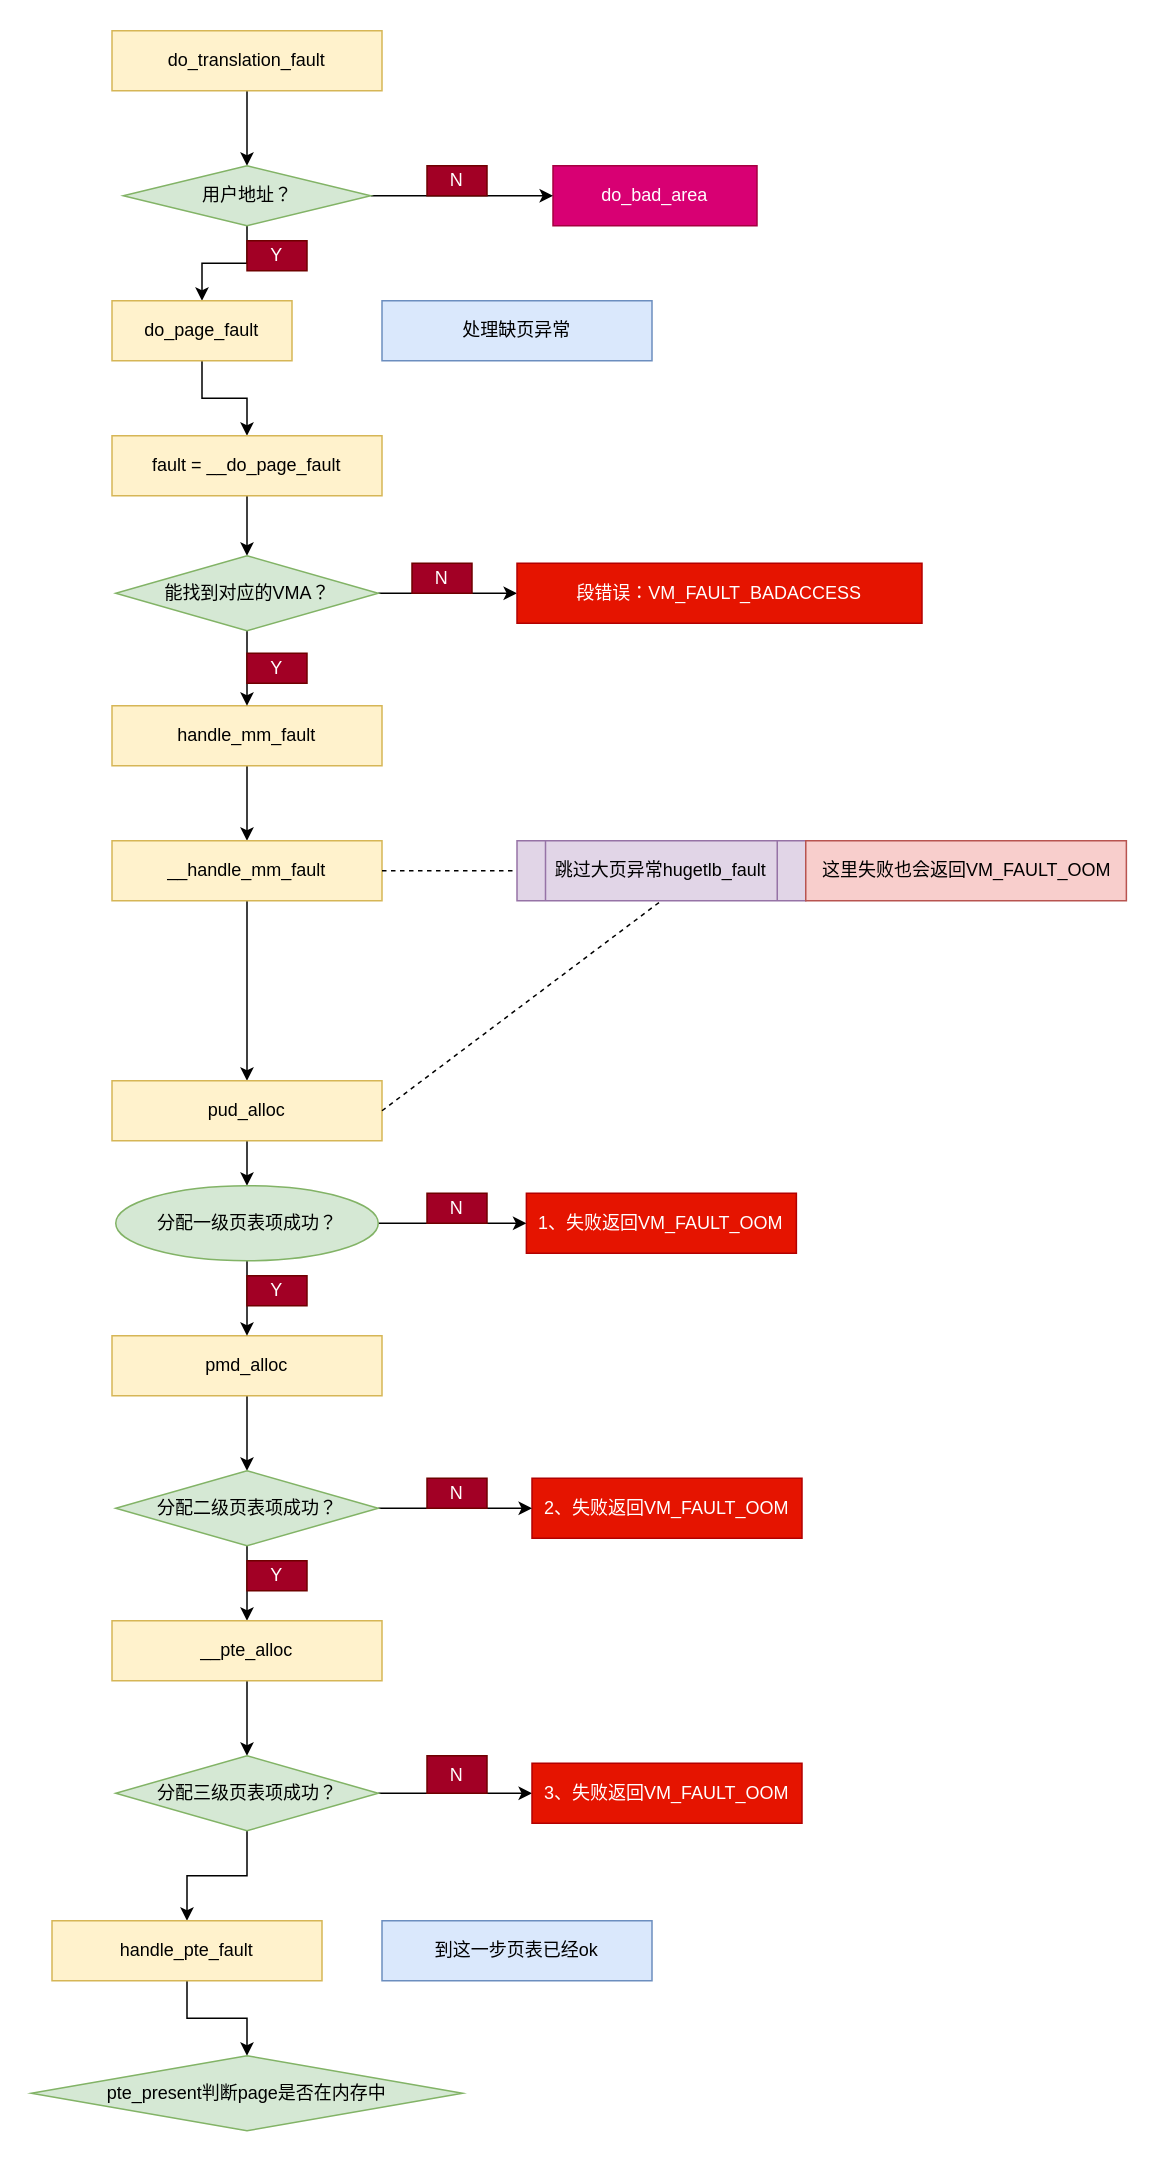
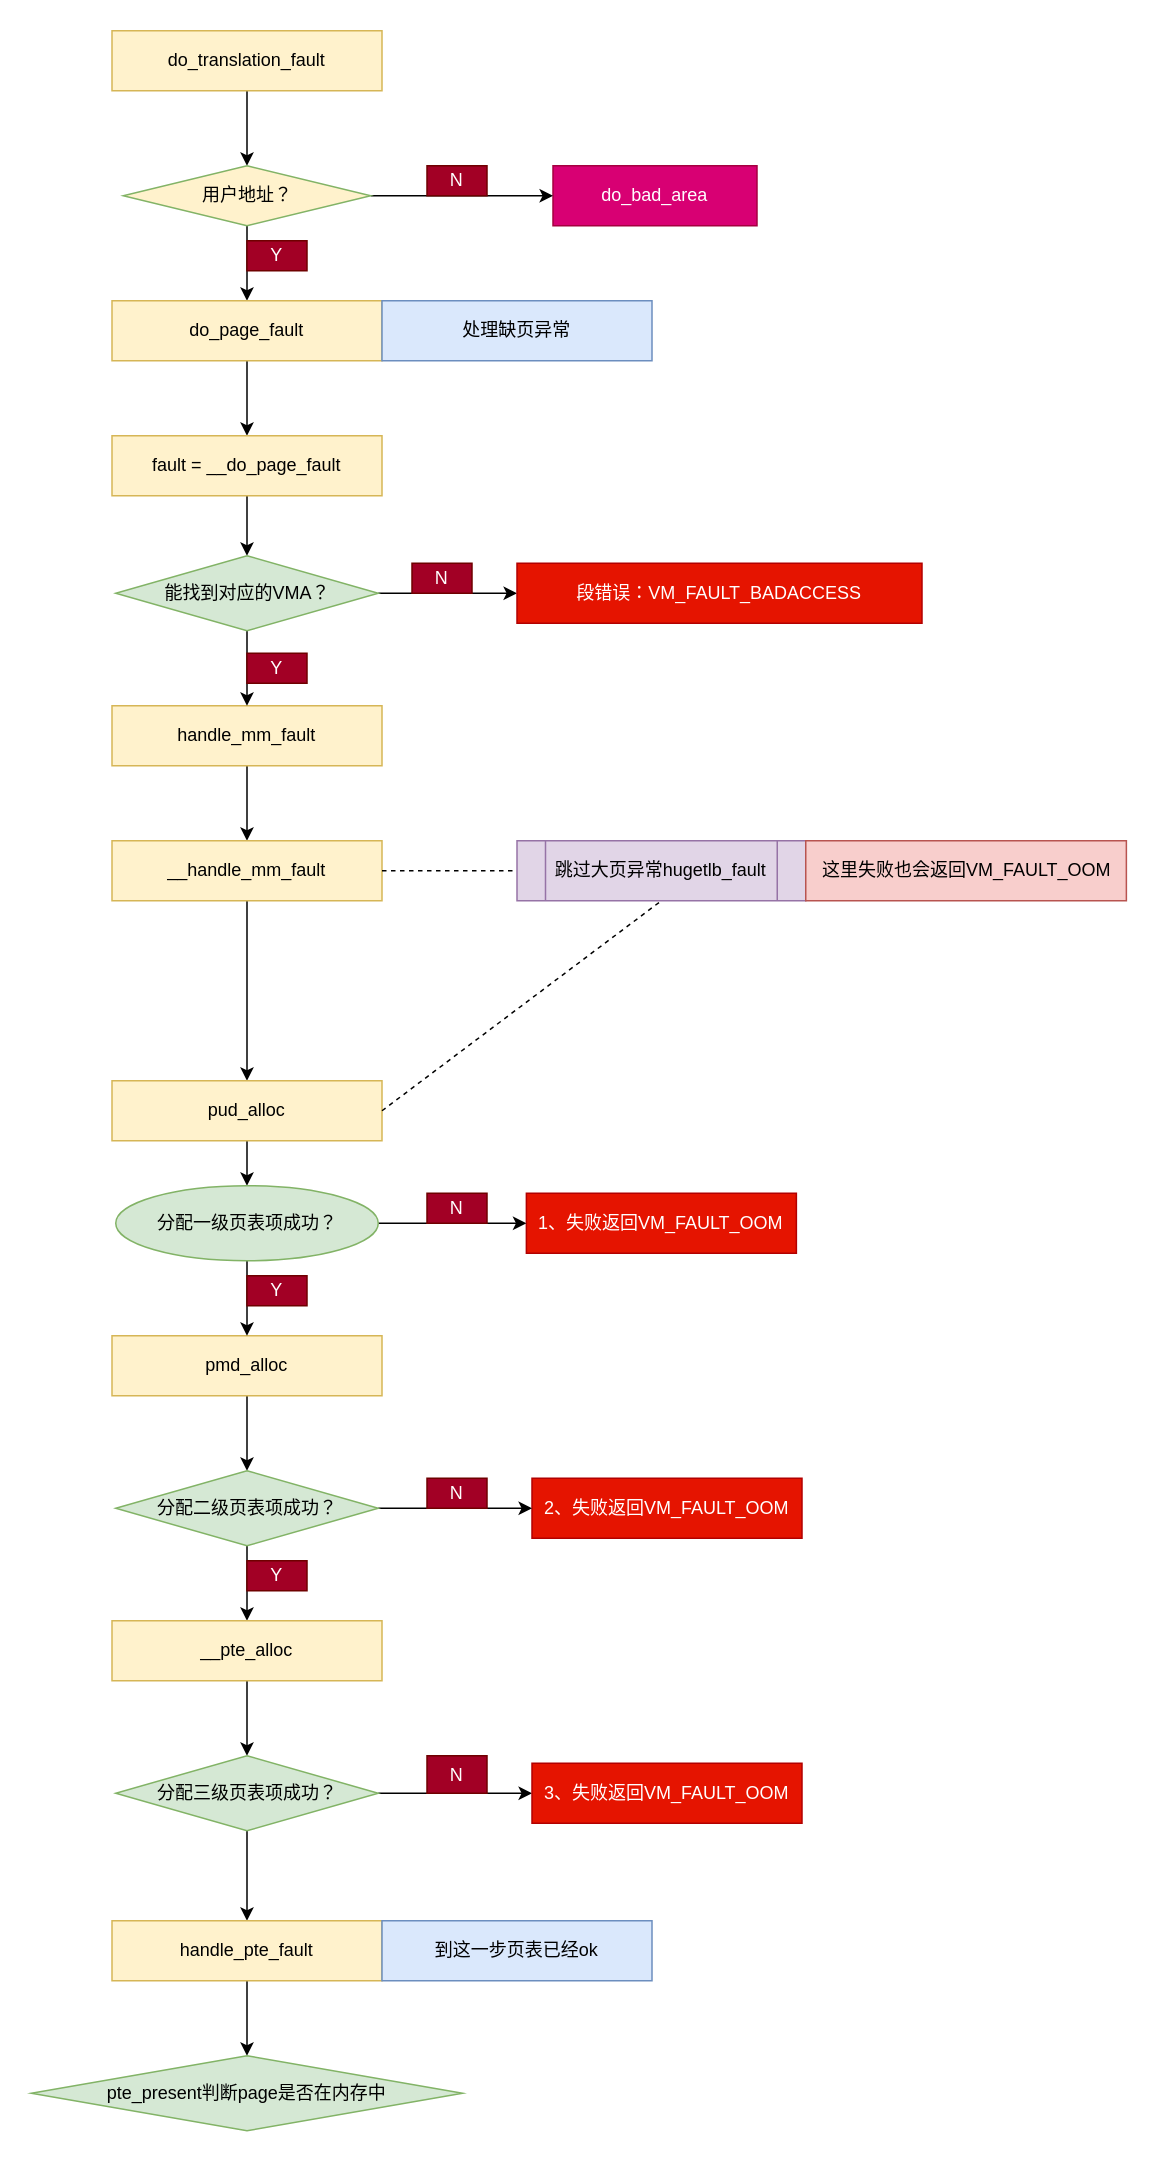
  <mxCell id="0" />
  <mxCell id="1" parent="0" />
  <mxCell id="2" style="edgeStyle=orthogonalEdgeStyle;rounded=0;orthogonalLoop=1;jettySize=auto;html=1;entryX=0.5;entryY=0;entryDx=0;entryDy=0;" edge="1" parent="1" source="3" target="7"><mxGeometry relative="1" as="geometry" /></mxCell>
  <mxCell id="3" value="do_translation_fault" style="rounded=0;whiteSpace=wrap;html=1;fillColor=#fff2cc;strokeColor=#d6b656;" vertex="1" parent="1"><mxGeometry x="74" y="20" width="180" height="40" as="geometry" /></mxCell>
  <mxCell id="4" value="do_bad_area" style="rounded=0;whiteSpace=wrap;html=1;fillColor=#d80073;strokeColor=#A50040;fontColor=#ffffff;" vertex="1" parent="1"><mxGeometry x="368" y="110" width="136" height="40" as="geometry" /></mxCell>
  <mxCell id="5" style="edgeStyle=orthogonalEdgeStyle;rounded=0;orthogonalLoop=1;jettySize=auto;html=1;exitX=1;exitY=0.5;exitDx=0;exitDy=0;entryX=0;entryY=0.5;entryDx=0;entryDy=0;" edge="1" parent="1" source="7" target="4"><mxGeometry relative="1" as="geometry" /></mxCell>
  <mxCell id="6" style="edgeStyle=orthogonalEdgeStyle;rounded=0;orthogonalLoop=1;jettySize=auto;html=1;exitX=0.5;exitY=1;exitDx=0;exitDy=0;entryX=0.5;entryY=0;entryDx=0;entryDy=0;" edge="1" parent="1" source="7" target="10"><mxGeometry relative="1" as="geometry" /></mxCell>
- <mxCell id="7" value="用户地址？" style="rhombus;whiteSpace=wrap;html=1;fillColor=#d5e8d4;strokeColor=#82b366;" vertex="1" parent="1"><mxGeometry x="81.5" y="110" width="165" height="40" as="geometry" /></mxCell>
+ <mxCell id="7" value="用户地址？" style="rhombus;whiteSpace=wrap;html=1;fillColor=#fff2cc;strokeColor=#82b366;" vertex="1" parent="1"><mxGeometry x="81.5" y="110" width="165" height="40" as="geometry" /></mxCell>
  <mxCell id="8" value="N" style="text;html=1;strokeColor=#6F0000;fillColor=#a20025;align=center;verticalAlign=middle;whiteSpace=wrap;rounded=0;fontColor=#ffffff;" vertex="1" parent="1"><mxGeometry x="284" y="110" width="40" height="20" as="geometry" /></mxCell>
  <mxCell id="9" style="edgeStyle=orthogonalEdgeStyle;rounded=0;orthogonalLoop=1;jettySize=auto;html=1;exitX=0.5;exitY=1;exitDx=0;exitDy=0;entryX=0.5;entryY=0;entryDx=0;entryDy=0;" edge="1" parent="1" source="10" target="14"><mxGeometry relative="1" as="geometry" /></mxCell>
- <mxCell id="10" value="do_page_fault" style="rounded=0;whiteSpace=wrap;html=1;fillColor=#fff2cc;strokeColor=#d6b656;" vertex="1" parent="1"><mxGeometry x="74" y="200" width="120" height="40" as="geometry" /></mxCell>
+ <mxCell id="10" value="do_page_fault" style="rounded=0;whiteSpace=wrap;html=1;fillColor=#fff2cc;strokeColor=#d6b656;" vertex="1" parent="1"><mxGeometry x="74" y="200" width="180" height="40" as="geometry" /></mxCell>
  <mxCell id="11" value="Y" style="text;html=1;strokeColor=#6F0000;fillColor=#a20025;align=center;verticalAlign=middle;whiteSpace=wrap;rounded=0;fontColor=#ffffff;" vertex="1" parent="1"><mxGeometry x="164" y="160" width="40" height="20" as="geometry" /></mxCell>
  <mxCell id="12" value="处理缺页异常" style="text;html=1;strokeColor=#6c8ebf;fillColor=#dae8fc;align=center;verticalAlign=middle;whiteSpace=wrap;rounded=0;" vertex="1" parent="1"><mxGeometry x="254" y="200" width="180" height="40" as="geometry" /></mxCell>
  <mxCell id="13" style="edgeStyle=orthogonalEdgeStyle;rounded=0;orthogonalLoop=1;jettySize=auto;html=1;exitX=0.5;exitY=1;exitDx=0;exitDy=0;entryX=0.5;entryY=0;entryDx=0;entryDy=0;" edge="1" parent="1" source="14" target="27"><mxGeometry relative="1" as="geometry" /></mxCell>
  <mxCell id="14" value="fault = __do_page_fault" style="rounded=0;whiteSpace=wrap;html=1;fillColor=#fff2cc;strokeColor=#d6b656;" vertex="1" parent="1"><mxGeometry x="74" y="290" width="180" height="40" as="geometry" /></mxCell>
  <mxCell id="15" style="edgeStyle=orthogonalEdgeStyle;rounded=0;orthogonalLoop=1;jettySize=auto;html=1;exitX=0.5;exitY=1;exitDx=0;exitDy=0;entryX=0.5;entryY=0;entryDx=0;entryDy=0;" edge="1" parent="1" source="16" target="18"><mxGeometry relative="1" as="geometry" /></mxCell>
  <mxCell id="16" value="handle_mm_fault" style="rounded=0;whiteSpace=wrap;html=1;fillColor=#fff2cc;strokeColor=#d6b656;" vertex="1" parent="1"><mxGeometry x="74" y="470" width="180" height="40" as="geometry" /></mxCell>
  <mxCell id="17" style="edgeStyle=orthogonalEdgeStyle;rounded=0;orthogonalLoop=1;jettySize=auto;html=1;exitX=0.5;exitY=1;exitDx=0;exitDy=0;entryX=0.5;entryY=0;entryDx=0;entryDy=0;fillColor=#00FF00;" edge="1" parent="1" source="18" target="20"><mxGeometry relative="1" as="geometry" /></mxCell>
  <mxCell id="18" value="__handle_mm_fault" style="rounded=0;whiteSpace=wrap;html=1;fillColor=#fff2cc;strokeColor=#d6b656;" vertex="1" parent="1"><mxGeometry x="74" y="560" width="180" height="40" as="geometry" /></mxCell>
  <mxCell id="19" style="edgeStyle=orthogonalEdgeStyle;rounded=0;orthogonalLoop=1;jettySize=auto;html=1;exitX=0.5;exitY=1;exitDx=0;exitDy=0;entryX=0.5;entryY=0;entryDx=0;entryDy=0;" edge="1" parent="1" source="20" target="33"><mxGeometry relative="1" as="geometry" /></mxCell>
  <mxCell id="20" value="pud_alloc" style="rounded=0;whiteSpace=wrap;html=1;fillColor=#fff2cc;strokeColor=#d6b656;" vertex="1" parent="1"><mxGeometry x="74" y="720" width="180" height="40" as="geometry" /></mxCell>
  <mxCell id="21" value="1、失败返回VM_FAULT_OOM" style="text;html=1;strokeColor=#B20000;fillColor=#e51400;align=center;verticalAlign=middle;whiteSpace=wrap;rounded=0;fontColor=#ffffff;" vertex="1" parent="1"><mxGeometry x="350.25" y="795" width="180" height="40" as="geometry" /></mxCell>
  <mxCell id="22" style="edgeStyle=orthogonalEdgeStyle;rounded=0;orthogonalLoop=1;jettySize=auto;html=1;exitX=0.5;exitY=1;exitDx=0;exitDy=0;entryX=0.5;entryY=0;entryDx=0;entryDy=0;" edge="1" parent="1" source="23" target="36"><mxGeometry relative="1" as="geometry" /></mxCell>
  <mxCell id="23" value="pmd_alloc" style="rounded=0;whiteSpace=wrap;html=1;fillColor=#fff2cc;strokeColor=#d6b656;" vertex="1" parent="1"><mxGeometry x="74" y="890" width="180" height="40" as="geometry" /></mxCell>
  <mxCell id="24" value="2、失败返回VM_FAULT_OOM" style="text;html=1;strokeColor=#B20000;fillColor=#e51400;align=center;verticalAlign=middle;whiteSpace=wrap;rounded=0;fontColor=#ffffff;" vertex="1" parent="1"><mxGeometry x="354" y="985" width="180" height="40" as="geometry" /></mxCell>
  <mxCell id="25" style="edgeStyle=orthogonalEdgeStyle;rounded=0;orthogonalLoop=1;jettySize=auto;html=1;entryX=0;entryY=0.5;entryDx=0;entryDy=0;" edge="1" parent="1" source="27" target="28"><mxGeometry relative="1" as="geometry" /></mxCell>
  <mxCell id="26" style="edgeStyle=orthogonalEdgeStyle;rounded=0;orthogonalLoop=1;jettySize=auto;html=1;exitX=0.5;exitY=1;exitDx=0;exitDy=0;entryX=0.5;entryY=0;entryDx=0;entryDy=0;" edge="1" parent="1" source="27" target="16"><mxGeometry relative="1" as="geometry" /></mxCell>
  <mxCell id="27" value="能找到对应的VMA？" style="rhombus;whiteSpace=wrap;html=1;fillColor=#d5e8d4;strokeColor=#82b366;" vertex="1" parent="1"><mxGeometry x="76.5" y="370" width="175" height="50" as="geometry" /></mxCell>
  <mxCell id="28" value="段错误：VM_FAULT_BADACCESS" style="rounded=0;whiteSpace=wrap;html=1;fillColor=#e51400;strokeColor=#B20000;fontColor=#ffffff;" vertex="1" parent="1"><mxGeometry x="344" y="375" width="270" height="40" as="geometry" /></mxCell>
  <mxCell id="29" value="N" style="text;html=1;strokeColor=#6F0000;fillColor=#a20025;align=center;verticalAlign=middle;whiteSpace=wrap;rounded=0;fontColor=#ffffff;" vertex="1" parent="1"><mxGeometry x="274" y="375" width="40" height="20" as="geometry" /></mxCell>
  <mxCell id="30" value="Y" style="text;html=1;strokeColor=#6F0000;fillColor=#a20025;align=center;verticalAlign=middle;whiteSpace=wrap;rounded=0;fontColor=#ffffff;" vertex="1" parent="1"><mxGeometry x="164" y="435" width="40" height="20" as="geometry" /></mxCell>
  <mxCell id="31" style="edgeStyle=orthogonalEdgeStyle;rounded=0;orthogonalLoop=1;jettySize=auto;html=1;exitX=0.5;exitY=1;exitDx=0;exitDy=0;entryX=0.5;entryY=0;entryDx=0;entryDy=0;" edge="1" parent="1" source="33" target="23"><mxGeometry relative="1" as="geometry" /></mxCell>
  <mxCell id="32" style="edgeStyle=orthogonalEdgeStyle;rounded=0;orthogonalLoop=1;jettySize=auto;html=1;exitX=1;exitY=0.5;exitDx=0;exitDy=0;entryX=0;entryY=0.5;entryDx=0;entryDy=0;" edge="1" parent="1" source="33" target="21"><mxGeometry relative="1" as="geometry" /></mxCell>
  <mxCell id="33" value="分配一级页表项成功？" style="ellipse;whiteSpace=wrap;html=1;fillColor=#d5e8d4;strokeColor=#82b366;" vertex="1" parent="1"><mxGeometry x="76.5" y="790" width="175" height="50" as="geometry" /></mxCell>
  <mxCell id="34" style="edgeStyle=orthogonalEdgeStyle;rounded=0;orthogonalLoop=1;jettySize=auto;html=1;exitX=1;exitY=0.5;exitDx=0;exitDy=0;entryX=0;entryY=0.5;entryDx=0;entryDy=0;" edge="1" parent="1" source="36" target="24"><mxGeometry relative="1" as="geometry" /></mxCell>
  <mxCell id="35" style="edgeStyle=orthogonalEdgeStyle;rounded=0;orthogonalLoop=1;jettySize=auto;html=1;exitX=0.5;exitY=1;exitDx=0;exitDy=0;entryX=0.5;entryY=0;entryDx=0;entryDy=0;" edge="1" parent="1" source="36" target="42"><mxGeometry relative="1" as="geometry" /></mxCell>
  <mxCell id="36" value="分配二级页表项成功？" style="rhombus;whiteSpace=wrap;html=1;fillColor=#d5e8d4;strokeColor=#82b366;" vertex="1" parent="1"><mxGeometry x="76.5" y="980" width="175" height="50" as="geometry" /></mxCell>
  <mxCell id="37" value="N" style="text;html=1;strokeColor=#6F0000;fillColor=#a20025;align=center;verticalAlign=middle;whiteSpace=wrap;rounded=0;fontColor=#ffffff;" vertex="1" parent="1"><mxGeometry x="284" y="795" width="40" height="20" as="geometry" /></mxCell>
  <mxCell id="38" value="Y" style="text;html=1;strokeColor=#6F0000;fillColor=#a20025;align=center;verticalAlign=middle;whiteSpace=wrap;rounded=0;fontColor=#ffffff;" vertex="1" parent="1"><mxGeometry x="164" y="850" width="40" height="20" as="geometry" /></mxCell>
  <mxCell id="39" value="N" style="text;html=1;strokeColor=#6F0000;fillColor=#a20025;align=center;verticalAlign=middle;whiteSpace=wrap;rounded=0;fontColor=#ffffff;" vertex="1" parent="1"><mxGeometry x="284" y="985" width="40" height="20" as="geometry" /></mxCell>
  <mxCell id="40" value="Y" style="text;html=1;strokeColor=#6F0000;fillColor=#a20025;align=center;verticalAlign=middle;whiteSpace=wrap;rounded=0;fontColor=#ffffff;" vertex="1" parent="1"><mxGeometry x="164" y="1040" width="40" height="20" as="geometry" /></mxCell>
  <mxCell id="41" style="edgeStyle=orthogonalEdgeStyle;rounded=0;orthogonalLoop=1;jettySize=auto;html=1;exitX=0.5;exitY=1;exitDx=0;exitDy=0;entryX=0.5;entryY=0;entryDx=0;entryDy=0;fillColor=#00FF00;" edge="1" parent="1" source="42" target="49"><mxGeometry relative="1" as="geometry" /></mxCell>
  <mxCell id="42" value="__pte_alloc" style="rounded=0;whiteSpace=wrap;html=1;fillColor=#fff2cc;strokeColor=#d6b656;" vertex="1" parent="1"><mxGeometry x="74" y="1080" width="180" height="40" as="geometry" /></mxCell>
  <mxCell id="43" value="跳过大页异常hugetlb_fault" style="shape=process;whiteSpace=wrap;html=1;backgroundOutline=1;fillColor=#e1d5e7;strokeColor=#9673a6;" vertex="1" parent="1"><mxGeometry x="344" y="560" width="192.5" height="40" as="geometry" /></mxCell>
  <mxCell id="44" value="这里失败也会返回VM_FAULT_OOM" style="text;html=1;strokeColor=#b85450;fillColor=#f8cecc;align=center;verticalAlign=middle;whiteSpace=wrap;rounded=0;" vertex="1" parent="1"><mxGeometry x="536.5" y="560" width="213.75" height="40" as="geometry" /></mxCell>
  <mxCell id="45" value="" style="endArrow=none;dashed=1;html=1;fillColor=#00FF00;" edge="1" parent="1" source="18"><mxGeometry width="50" height="50" relative="1" as="geometry"><mxPoint x="254" y="630" as="sourcePoint" /><mxPoint x="344" y="580" as="targetPoint" /></mxGeometry></mxCell>
  <mxCell id="46" value="" style="endArrow=none;dashed=1;html=1;fillColor=#00FF00;entryX=0.5;entryY=1;entryDx=0;entryDy=0;" edge="1" parent="1" target="43"><mxGeometry width="50" height="50" relative="1" as="geometry"><mxPoint x="254" y="740" as="sourcePoint" /><mxPoint x="304" y="690" as="targetPoint" /></mxGeometry></mxCell>
  <mxCell id="47" style="edgeStyle=orthogonalEdgeStyle;rounded=0;orthogonalLoop=1;jettySize=auto;html=1;exitX=1;exitY=0.5;exitDx=0;exitDy=0;entryX=0;entryY=0.5;entryDx=0;entryDy=0;fillColor=#00FF00;" edge="1" parent="1" source="49" target="50"><mxGeometry relative="1" as="geometry" /></mxCell>
  <mxCell id="48" style="edgeStyle=orthogonalEdgeStyle;rounded=0;orthogonalLoop=1;jettySize=auto;html=1;exitX=0.5;exitY=1;exitDx=0;exitDy=0;entryX=0.5;entryY=0;entryDx=0;entryDy=0;fillColor=#00FF00;" edge="1" parent="1" source="49" target="53"><mxGeometry relative="1" as="geometry" /></mxCell>
  <mxCell id="49" value="分配三级页表项成功？" style="rhombus;whiteSpace=wrap;html=1;fillColor=#d5e8d4;strokeColor=#82b366;" vertex="1" parent="1"><mxGeometry x="76.5" y="1170" width="175" height="50" as="geometry" /></mxCell>
  <mxCell id="50" value="3、失败返回VM_FAULT_OOM" style="text;html=1;strokeColor=#B20000;fillColor=#e51400;align=center;verticalAlign=middle;whiteSpace=wrap;rounded=0;fontColor=#ffffff;" vertex="1" parent="1"><mxGeometry x="354" y="1175" width="180" height="40" as="geometry" /></mxCell>
  <mxCell id="51" value="N" style="text;html=1;strokeColor=#6F0000;fillColor=#a20025;align=center;verticalAlign=middle;whiteSpace=wrap;rounded=0;fontColor=#ffffff;" vertex="1" parent="1"><mxGeometry x="284" y="1170" width="40" height="25" as="geometry" /></mxCell>
  <mxCell id="52" style="edgeStyle=orthogonalEdgeStyle;rounded=0;orthogonalLoop=1;jettySize=auto;html=1;exitX=0.5;exitY=1;exitDx=0;exitDy=0;entryX=0.5;entryY=0;entryDx=0;entryDy=0;fillColor=#00FF00;" edge="1" parent="1" source="53" target="55"><mxGeometry relative="1" as="geometry" /></mxCell>
- <mxCell id="53" value="handle_pte_fault" style="rounded=0;whiteSpace=wrap;html=1;fillColor=#fff2cc;strokeColor=#d6b656;" vertex="1" parent="1"><mxGeometry x="34" y="1280" width="180" height="40" as="geometry" /></mxCell>
+ <mxCell id="53" value="handle_pte_fault" style="rounded=0;whiteSpace=wrap;html=1;fillColor=#fff2cc;strokeColor=#d6b656;" vertex="1" parent="1"><mxGeometry x="74" y="1280" width="180" height="40" as="geometry" /></mxCell>
  <mxCell id="54" value="到这一步页表已经ok" style="text;html=1;strokeColor=#6c8ebf;fillColor=#dae8fc;align=center;verticalAlign=middle;whiteSpace=wrap;rounded=0;" vertex="1" parent="1"><mxGeometry x="254" y="1280" width="180" height="40" as="geometry" /></mxCell>
  <mxCell id="55" value="pte_present判断page是否在内存中" style="rhombus;whiteSpace=wrap;html=1;fillColor=#d5e8d4;strokeColor=#82b366;" vertex="1" parent="1"><mxGeometry x="20.25" y="1370" width="287.5" height="50" as="geometry" /></mxCell>
